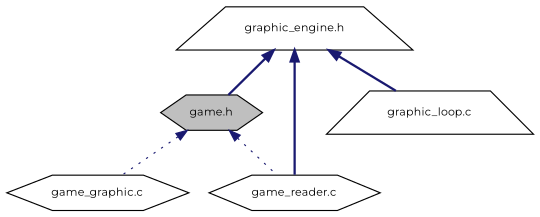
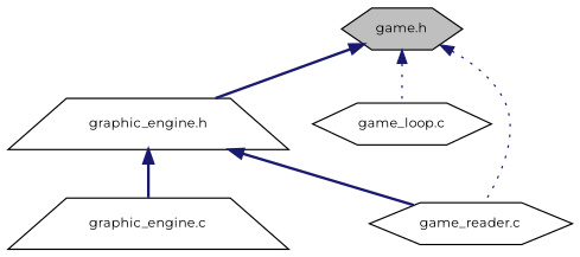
  digraph {
    fontname=Montserrat
    node [color=black fillcolor=white fontname=Montserrat fontsize=10 shape=hexagon style=filled]
    edge [color=midnightblue dir=back fontname=Montserrat fontsize=10 labelfontname=Helvetica labelfontsize=10 style=bold]
    n1 [fillcolor=grey75 fontcolor=black height=0.2 label="game.h" width=0.4]
    n2 [height=0.2 label="graphic_engine.h" shape=trapezium width=0.4]
-   n3 [height=0.2 label="game_graphic.c" width=0.4]
+   n3 [height=0.2 label="game_loop.c" width=0.4]
    n4 [height=0.2 label="game_reader.c" width=0.4]
-   n5 [height=0.2 label="graphic_loop.c" shape=trapezium width=0.4]
-   n2 -> n1
+   n5 [height=0.2 label="graphic_engine.c" shape=trapezium width=0.4]
+   n1 -> n2
    n1 -> n3 [style=dotted]
    n1 -> n4 [style=dotted]
    n2 -> n4
    n2 -> n5
  }
